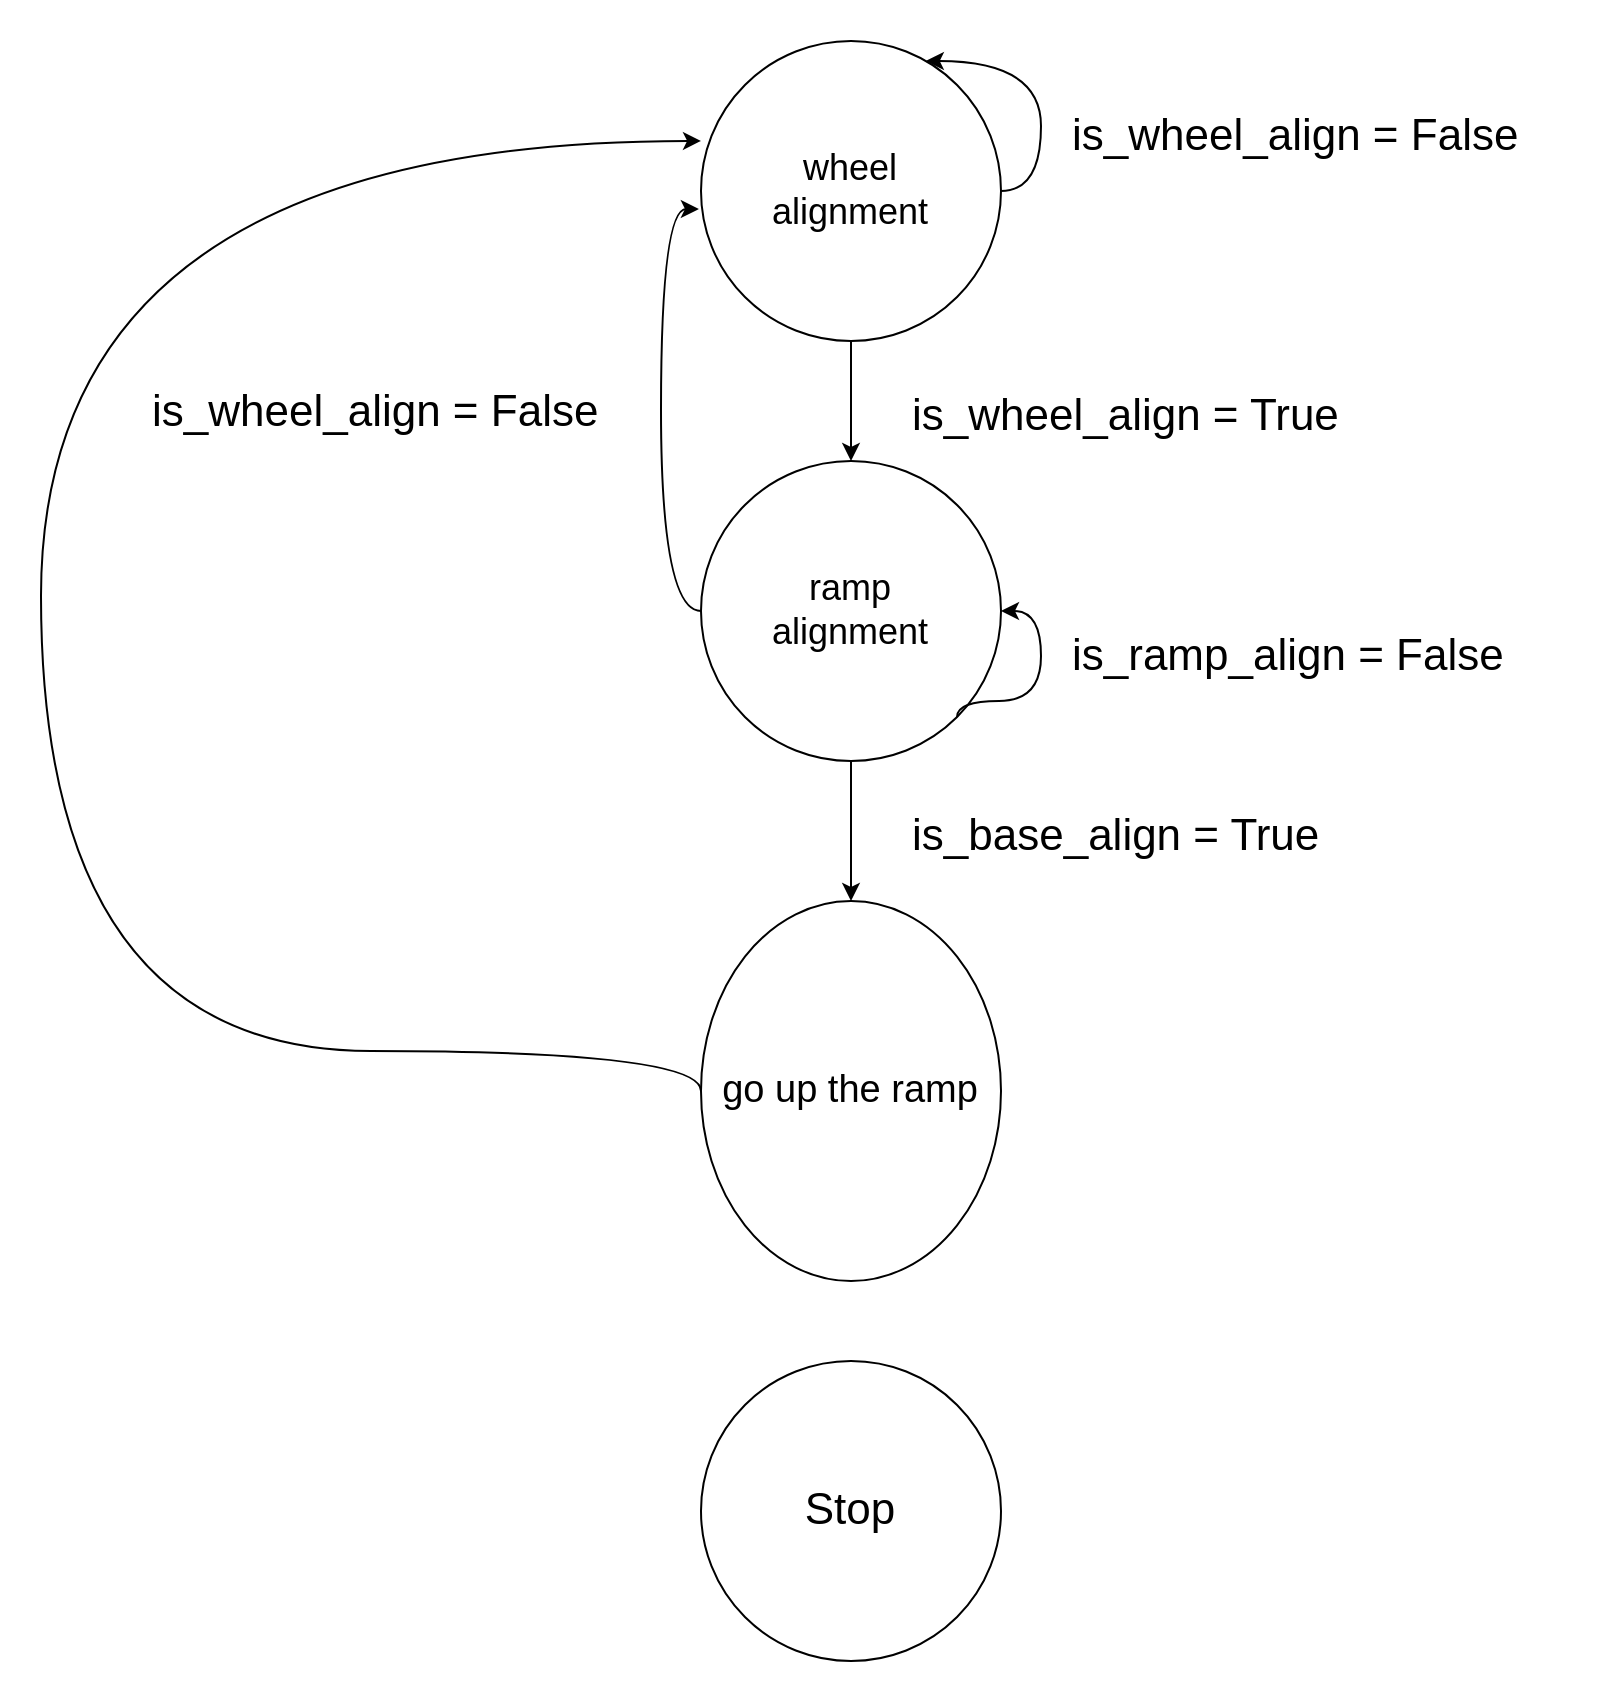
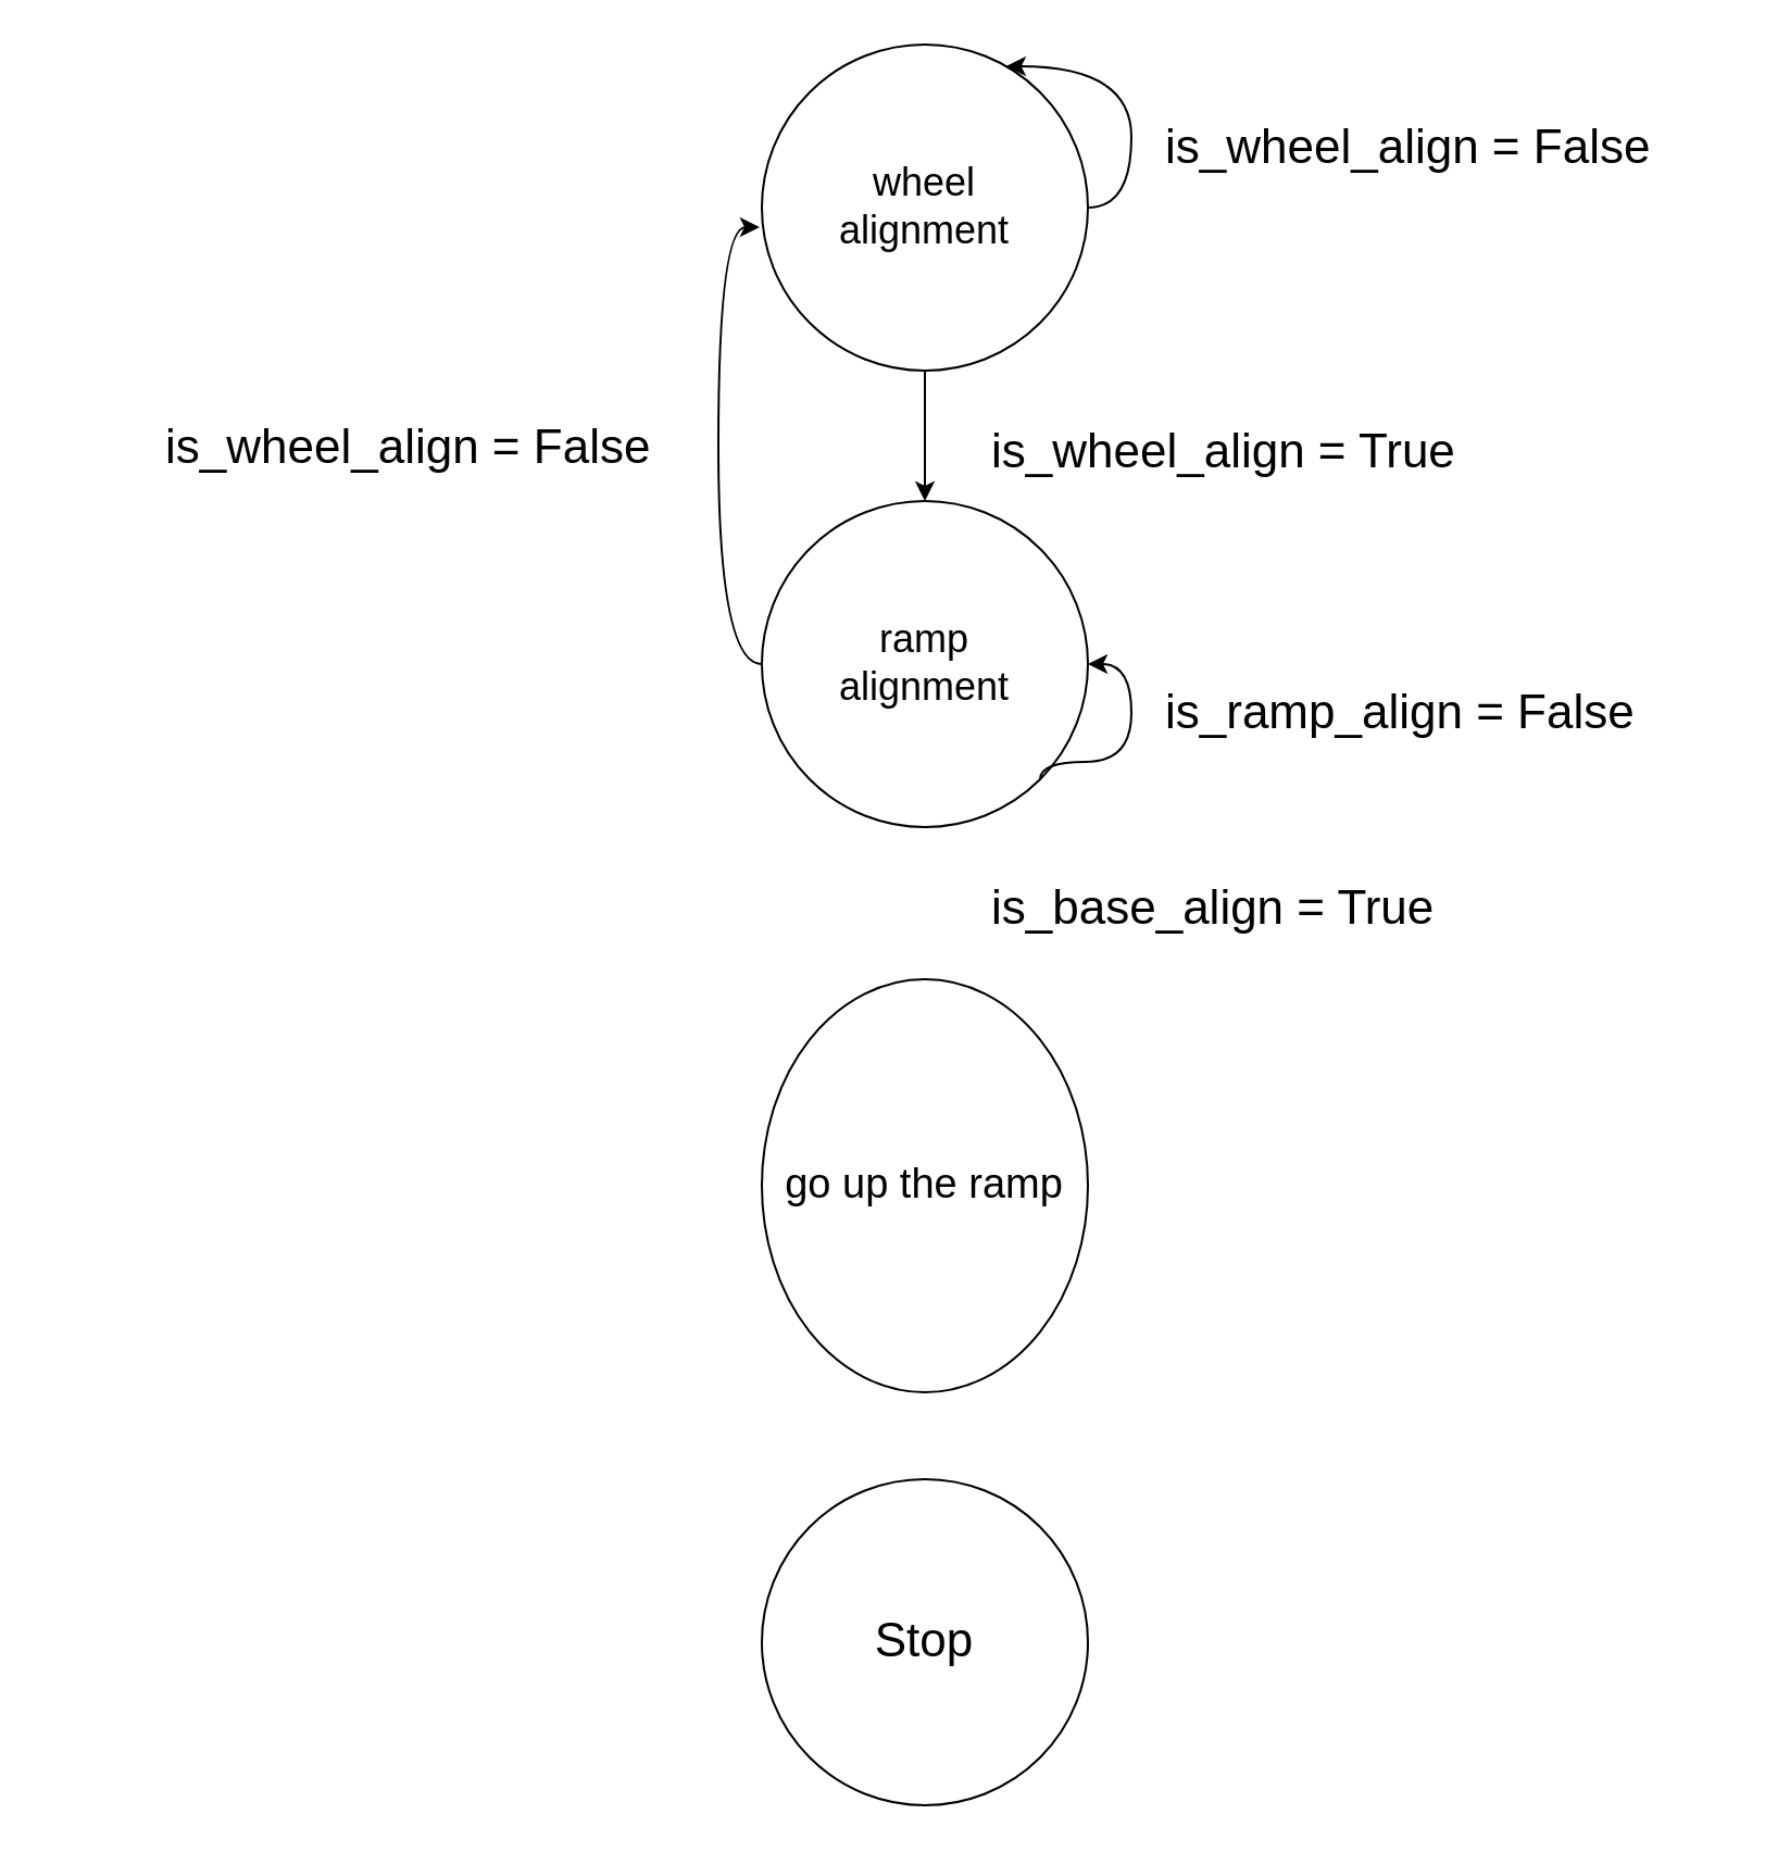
  <mxCell id="0" />
  <mxCell id="1" parent="0" />
  <mxCell id="2" value="" style="edgeStyle=orthogonalEdgeStyle;rounded=0;orthogonalLoop=1;jettySize=auto;html=1;fontSize=22;" edge="1" parent="1" source="3" target="6"><mxGeometry relative="1" as="geometry" /></mxCell>
  <mxCell id="3" value="&lt;div&gt;&lt;font style=&quot;font-size: 18px;&quot;&gt;wheel&lt;/font&gt;&lt;/div&gt;&lt;div&gt;&lt;font style=&quot;font-size: 18px;&quot;&gt;alignment &lt;/font&gt;&lt;/div&gt;" style="ellipse;whiteSpace=wrap;html=1;aspect=fixed;" vertex="1" parent="1"><mxGeometry x="350" y="20" width="150" height="150" as="geometry" /></mxCell>
- <mxCell id="4" value="" style="edgeStyle=orthogonalEdgeStyle;curved=1;orthogonalLoop=1;jettySize=auto;html=1;fontSize=22;" edge="1" parent="1" source="6" target="8"><mxGeometry relative="1" as="geometry" /></mxCell>
  <mxCell id="5" style="edgeStyle=orthogonalEdgeStyle;curved=1;orthogonalLoop=1;jettySize=auto;html=1;exitX=0;exitY=0.5;exitDx=0;exitDy=0;entryX=-0.007;entryY=0.56;entryDx=0;entryDy=0;entryPerimeter=0;fontSize=22;" edge="1" parent="1" source="6" target="3"><mxGeometry relative="1" as="geometry" /></mxCell>
  <mxCell id="6" value="&lt;div&gt;&lt;font style=&quot;font-size: 18px;&quot;&gt;ramp &lt;br&gt;&lt;/font&gt;&lt;/div&gt;&lt;div&gt;&lt;font style=&quot;font-size: 18px;&quot;&gt;alignment &lt;/font&gt;&lt;/div&gt;" style="ellipse;whiteSpace=wrap;html=1;aspect=fixed;" vertex="1" parent="1"><mxGeometry x="350" y="230" width="150" height="150" as="geometry" /></mxCell>
- <mxCell id="7" style="edgeStyle=orthogonalEdgeStyle;curved=1;orthogonalLoop=1;jettySize=auto;html=1;exitX=0;exitY=0.5;exitDx=0;exitDy=0;fontSize=22;entryX=0;entryY=0.333;entryDx=0;entryDy=0;entryPerimeter=0;" edge="1" parent="1" source="8" target="3"><mxGeometry relative="1" as="geometry"><mxPoint x="320" y="300" as="targetPoint" /><Array as="points"><mxPoint x="20" y="525" /><mxPoint x="20" y="70" /></Array></mxGeometry></mxCell>
  <mxCell id="8" value="&lt;font style=&quot;font-size: 19px;&quot;&gt;go up the ramp&lt;br&gt;&lt;/font&gt;" style="ellipse;whiteSpace=wrap;html=1;aspect=fixed;" vertex="1" parent="1"><mxGeometry x="350" y="450" width="150" height="190" as="geometry" /></mxCell>
  <mxCell id="9" value="&lt;font style=&quot;font-size: 22px;&quot;&gt;Stop&lt;/font&gt;" style="ellipse;whiteSpace=wrap;html=1;aspect=fixed;" vertex="1" parent="1"><mxGeometry x="350" y="680" width="150" height="150" as="geometry" /></mxCell>
  <mxCell id="10" value="is_wheel_align = True" style="text;strokeColor=none;fillColor=none;align=left;verticalAlign=middle;spacingLeft=4;spacingRight=4;overflow=hidden;points=[[0,0.5],[1,0.5]];portConstraint=eastwest;rotatable=0;fontSize=22;" vertex="1" parent="1"><mxGeometry x="450" y="190" width="230" height="30" as="geometry" /></mxCell>
  <mxCell id="11" style="edgeStyle=orthogonalEdgeStyle;curved=1;orthogonalLoop=1;jettySize=auto;html=1;exitX=1;exitY=0.5;exitDx=0;exitDy=0;fontSize=22;" edge="1" parent="1" source="3" target="3"><mxGeometry relative="1" as="geometry"><Array as="points"><mxPoint x="520" y="95" /><mxPoint x="520" y="30" /></Array></mxGeometry></mxCell>
  <mxCell id="12" value="is_wheel_align = False" style="text;strokeColor=none;fillColor=none;align=left;verticalAlign=middle;spacingLeft=4;spacingRight=4;overflow=hidden;points=[[0,0.5],[1,0.5]];portConstraint=eastwest;rotatable=0;fontSize=22;" vertex="1" parent="1"><mxGeometry x="530" y="50" width="260" height="30" as="geometry" /></mxCell>
  <mxCell id="13" value="is_base_align = True" style="text;strokeColor=none;fillColor=none;align=left;verticalAlign=middle;spacingLeft=4;spacingRight=4;overflow=hidden;points=[[0,0.5],[1,0.5]];portConstraint=eastwest;rotatable=0;fontSize=22;" vertex="1" parent="1"><mxGeometry x="450" y="400" width="230" height="30" as="geometry" /></mxCell>
  <mxCell id="14" style="edgeStyle=orthogonalEdgeStyle;curved=1;orthogonalLoop=1;jettySize=auto;html=1;exitX=1;exitY=1;exitDx=0;exitDy=0;entryX=1;entryY=0.5;entryDx=0;entryDy=0;fontSize=22;" edge="1" parent="1" source="6" target="6"><mxGeometry relative="1" as="geometry"><Array as="points"><mxPoint x="478" y="350" /><mxPoint x="520" y="350" /><mxPoint x="520" y="305" /></Array></mxGeometry></mxCell>
  <mxCell id="15" value="is_ramp_align = False" style="text;strokeColor=none;fillColor=none;align=left;verticalAlign=middle;spacingLeft=4;spacingRight=4;overflow=hidden;points=[[0,0.5],[1,0.5]];portConstraint=eastwest;rotatable=0;fontSize=22;" vertex="1" parent="1"><mxGeometry x="530" y="310" width="230" height="30" as="geometry" /></mxCell>
  <mxCell id="16" value="is_wheel_align = False&#10;&#10;" style="text;strokeColor=none;fillColor=none;align=left;verticalAlign=middle;spacingLeft=4;spacingRight=4;overflow=hidden;points=[[0,0.5],[1,0.5]];portConstraint=eastwest;rotatable=0;fontSize=22;" vertex="1" parent="1"><mxGeometry x="70" y="190" width="260" height="30" as="geometry" /></mxCell>
